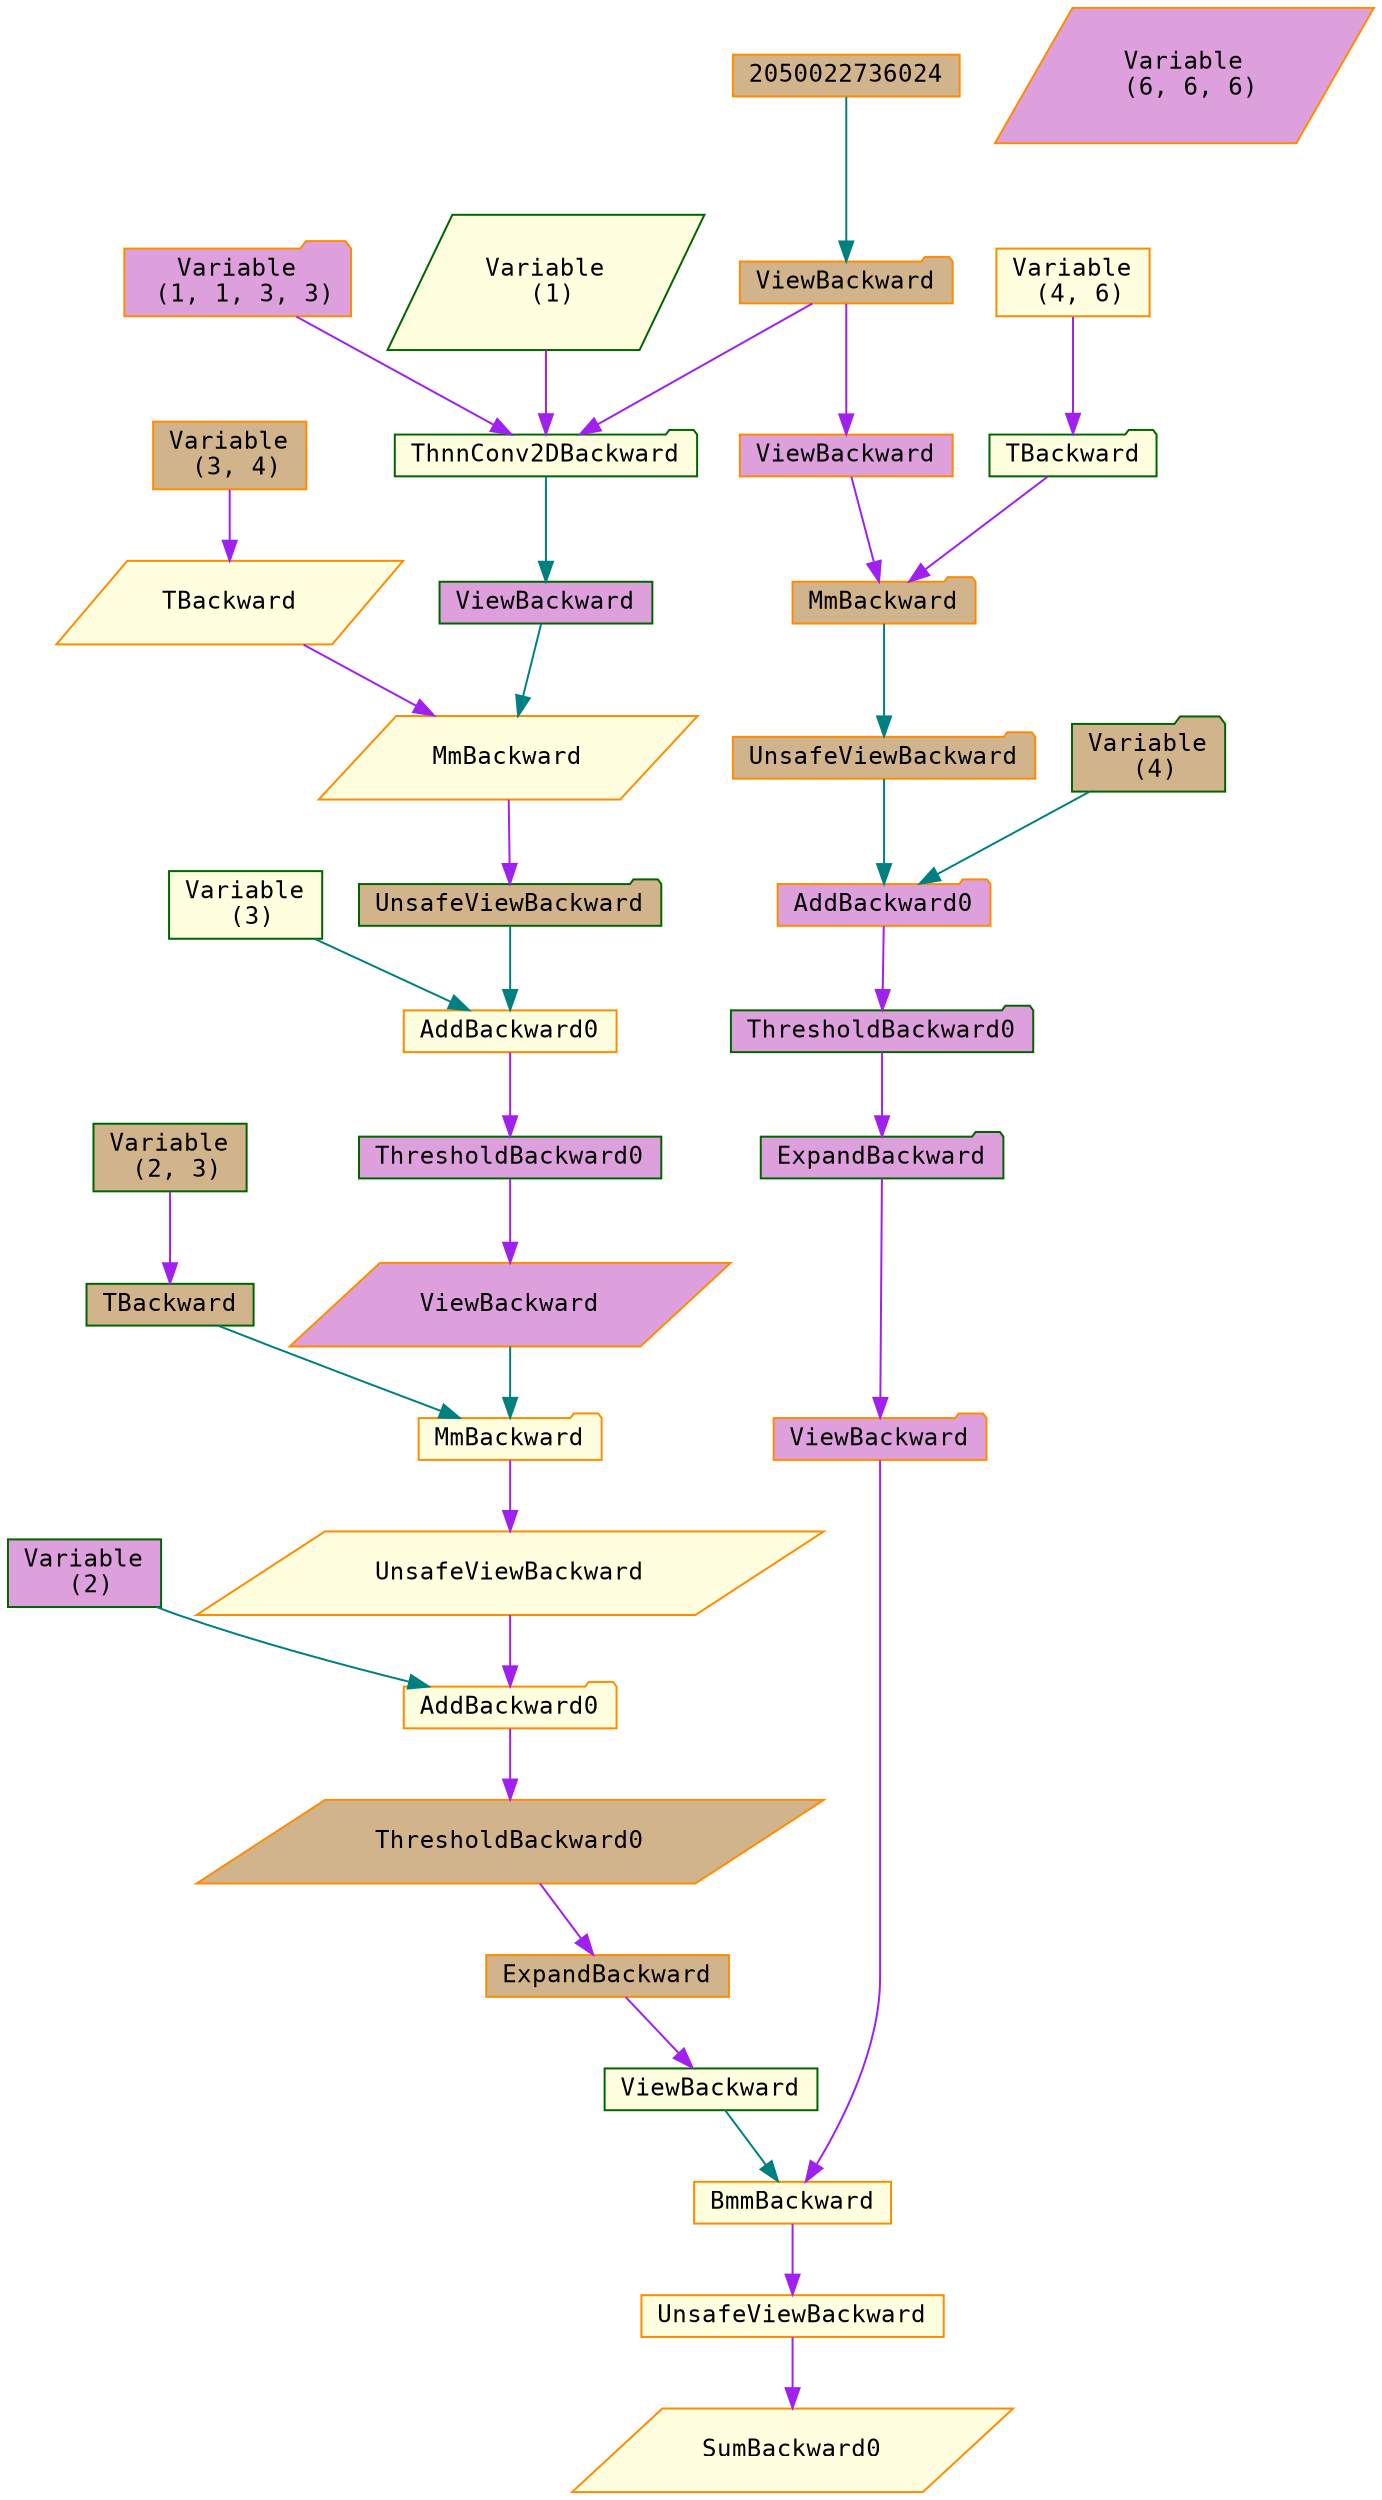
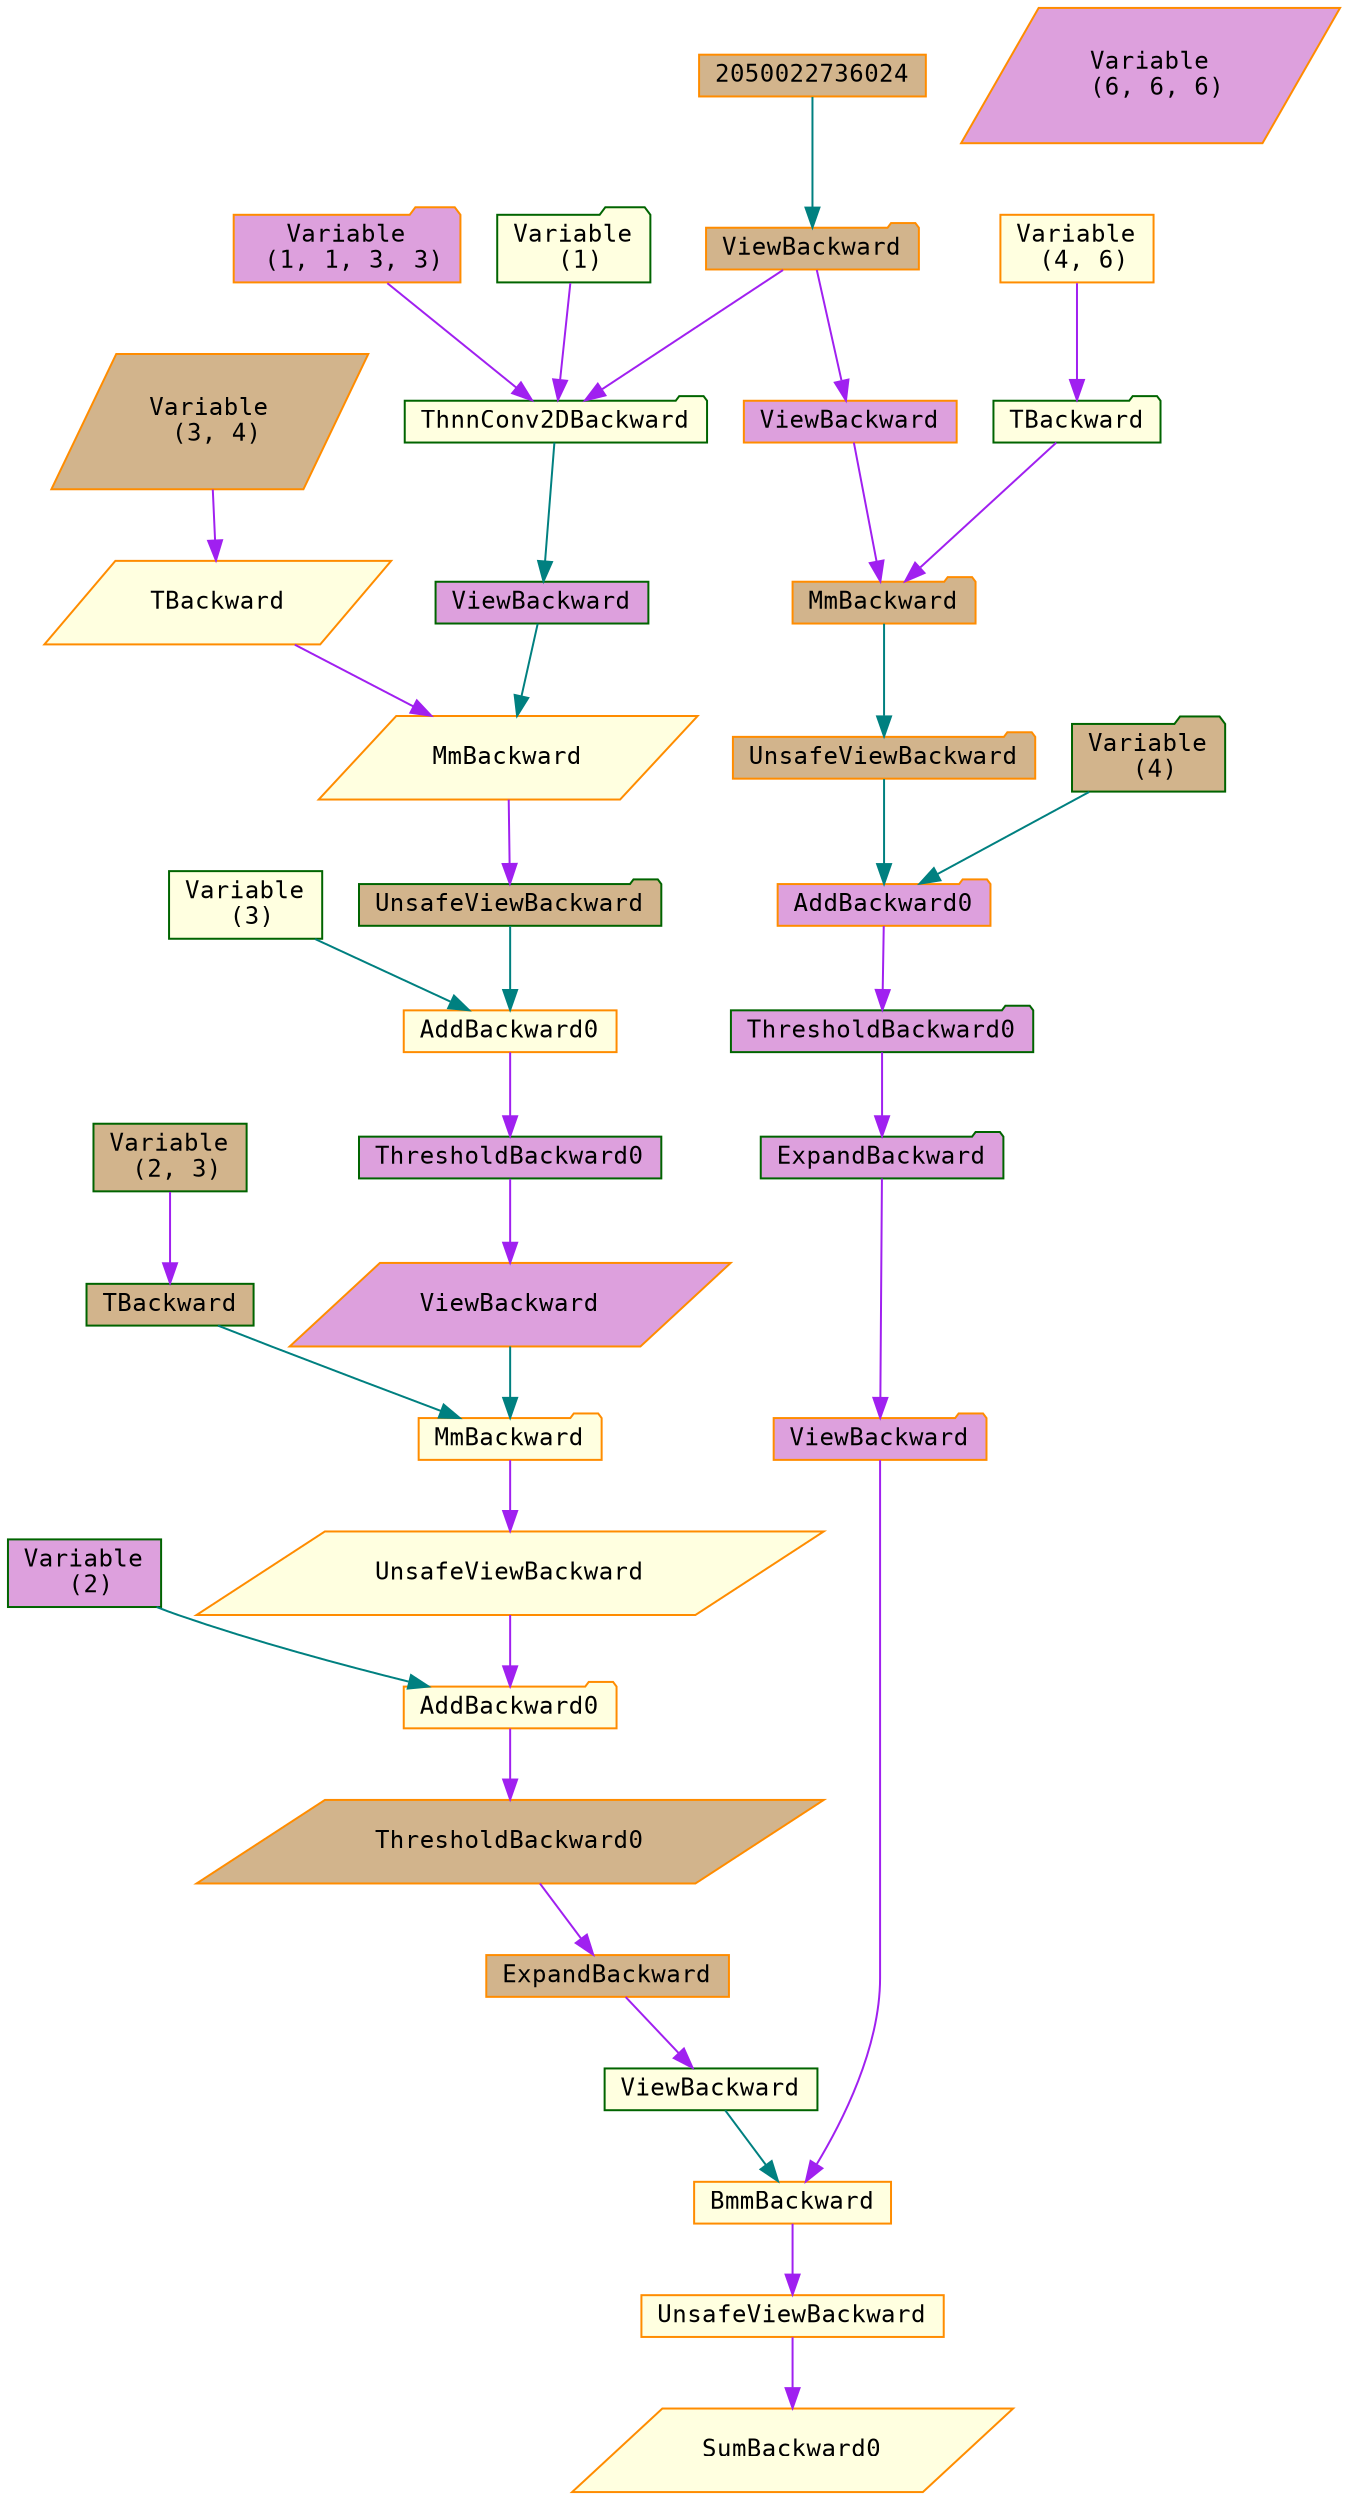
  digraph {
    fontname="DejaVu Sans Mono"
    node [align=left color=darkorange fillcolor=lightyellow fontname="DejaVu Sans Mono" fontsize=12 ranksep=0.1 shape=box style=filled]
    edge [color=purple fontname="DejaVu Sans Mono"]
    n1 [height=0.2 label=SumBackward0 shape=parallelogram]
    n2 [height=0.2 label=UnsafeViewBackward]
    n3 [height=0.2 label=BmmBackward]
    n4 [fillcolor=plum height=0.2 label=ViewBackward shape=folder]
    n5 [color=darkgreen height=0.2 label=ViewBackward]
    n6 [fillcolor=tan height=0.2 label=ExpandBackward]
    n7 [fillcolor=tan height=0.2 label=ThresholdBackward0 shape=parallelogram]
    n8 [height=0.2 label=AddBackward0 shape=folder]
    n9 [height=0.2 label=UnsafeViewBackward shape=parallelogram]
    n10 [color=darkgreen fillcolor=plum height=0.2 label="Variable\n (2)"]
    n11 [height=0.2 label=MmBackward shape=folder]
    n12 [fillcolor=plum height=0.2 label=ViewBackward shape=parallelogram]
    n13 [color=darkgreen fillcolor=tan height=0.2 label=TBackward]
    n14 [color=darkgreen fillcolor=tan height=0.2 label="Variable\n (2, 3)"]
    n15 [color=darkgreen fillcolor=plum height=0.2 label=ThresholdBackward0]
    n16 [height=0.2 label=AddBackward0]
    n17 [color=darkgreen fillcolor=tan height=0.2 label=UnsafeViewBackward shape=folder]
    n18 [color=darkgreen height=0.2 label="Variable\n (3)"]
    n19 [height=0.2 label=MmBackward shape=parallelogram]
    n20 [color=darkgreen fillcolor=plum height=0.2 label=ViewBackward]
    n21 [height=0.2 label=TBackward shape=parallelogram]
-   n22 [fillcolor=tan height=0.2 label="Variable\n (3, 4)"]
+   n22 [fillcolor=tan height=0.2 label="Variable\n (3, 4)" shape=parallelogram]
    n23 [color=darkgreen height=0.2 label=ThnnConv2DBackward shape=folder]
    n24 [fillcolor=tan height=0.2 label=ViewBackward shape=folder]
    n25 [fillcolor=plum height=0.2 label=ViewBackward]
    n26 [fillcolor=tan height=0.2 label=MmBackward shape=folder]
    n27 [fillcolor=plum height=0.2 label="Variable\n (1, 1, 3, 3)" shape=folder]
-   n28 [color=darkgreen height=0.2 label="Variable\n (1)" shape=parallelogram]
+   n28 [color=darkgreen height=0.2 label="Variable\n (1)" shape=folder]
    2050022736024 [fillcolor=tan height=0.2]
    n30 [fillcolor=plum height=0.2 label="Variable\n (6, 6, 6)" shape=parallelogram]
    n31 [color=darkgreen fillcolor=plum height=0.2 label=ExpandBackward shape=folder]
    n32 [color=darkgreen fillcolor=plum height=0.2 label=ThresholdBackward0 shape=folder]
    n33 [fillcolor=plum height=0.2 label=AddBackward0 shape=folder]
    n34 [fillcolor=tan height=0.2 label=UnsafeViewBackward shape=folder]
    n35 [color=darkgreen fillcolor=tan height=0.2 label="Variable\n (4)" shape=folder]
    n36 [color=darkgreen height=0.2 label=TBackward shape=folder]
    n37 [height=0.2 label="Variable\n (4, 6)"]
    n2 -> n1
    n3 -> n2
    n4 -> n3
    n5 -> n3 [color=teal]
    n6 -> n5
    n7 -> n6
    n8 -> n7
    n9 -> n8
    n10 -> n8 [color=teal]
    n11 -> n9
    n12 -> n11 [color=teal]
    n13 -> n11 [color=teal]
    n14 -> n13
    n15 -> n12
    n16 -> n15
    n17 -> n16 [color=teal]
    n18 -> n16 [color=teal]
    n19 -> n17
    n20 -> n19 [color=teal]
    n21 -> n19
    n22 -> n21
    n23 -> n20 [color=teal]
    n24 -> n23
    n24 -> n25
    n25 -> n26
    n26 -> n34 [color=teal]
    n27 -> n23
    n28 -> n23
    2050022736024 -> n24 [color=teal]
    n31 -> n4
    n32 -> n31
    n33 -> n32
    n34 -> n33 [color=teal]
    n35 -> n33 [color=teal]
    n36 -> n26
    n37 -> n36
  }
